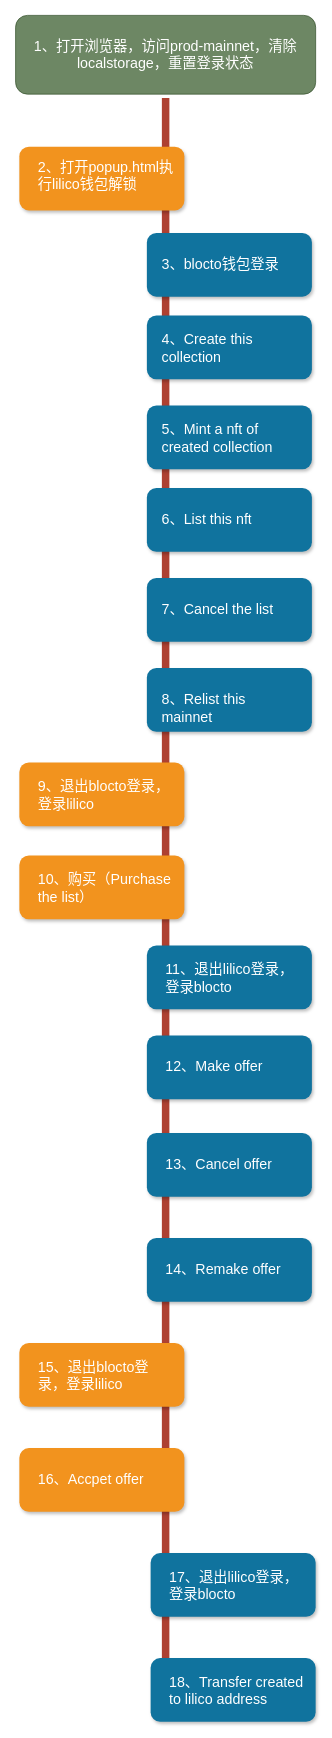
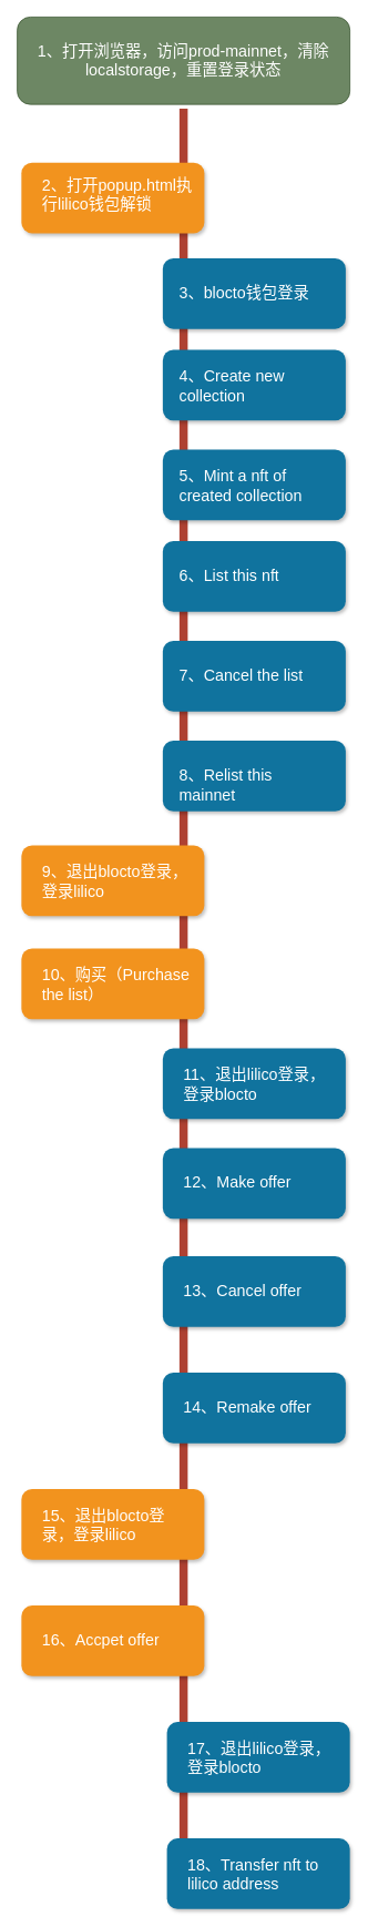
  <mxCell id="0" />
  <mxCell id="1" parent="0" />
  <mxCell id="2" value="" style="line;strokeWidth=10;direction=south;html=1;fillColor=none;fontSize=13;fontColor=#000000;align=center;strokeColor=#AE4132;" parent="1" vertex="1"><mxGeometry x="215" y="130" width="10" height="2140" as="geometry" /></mxCell>
  <mxCell id="3" value="" style="rounded=1;whiteSpace=wrap;html=1;strokeColor=none;strokeWidth=1;fillColor=#F2931E;fontSize=13;fontColor=#FFFFFF;align=center;gradientColor=none;gradientDirection=east;verticalAlign=top;shadow=1;" parent="1" vertex="1"><mxGeometry x="25" y="195" width="220" height="85" as="geometry" /></mxCell>
  <mxCell id="4" value="" style="rounded=1;whiteSpace=wrap;html=1;strokeColor=none;strokeWidth=1;fillColor=#10739E;fontSize=13;fontColor=#FFFFFF;align=center;gradientColor=none;gradientDirection=east;verticalAlign=top;shadow=1;" parent="1" vertex="1"><mxGeometry x="195" y="310" width="220" height="85" as="geometry" /></mxCell>
  <mxCell id="5" value="5" style="text;html=1;strokeColor=none;fillColor=none;align=center;verticalAlign=middle;whiteSpace=wrap;fontSize=30;fontColor=#FFFFFF;" parent="1" vertex="1"><mxGeometry x="35" y="683" width="40" height="20" as="geometry" /></mxCell>
  <mxCell id="6" value="&lt;h1&gt;&lt;span style=&quot;font-weight: normal;&quot;&gt;&lt;font style=&quot;font-size: 19px;&quot;&gt;2、打开popup.html执行lilico钱包解锁&lt;/font&gt;&lt;/span&gt;&lt;/h1&gt;" style="text;html=1;spacing=5;spacingTop=-20;whiteSpace=wrap;overflow=hidden;strokeColor=none;strokeWidth=4;fillColor=none;gradientColor=#007FFF;fontSize=9;fontColor=#FFFFFF;align=left;" parent="1" vertex="1"><mxGeometry x="45" y="210" width="190" height="66" as="geometry" /></mxCell>
  <mxCell id="7" value="&lt;font style=&quot;font-size: 32px;&quot;&gt;2&lt;/font&gt;" style="text;html=1;strokeColor=none;fillColor=none;align=center;verticalAlign=middle;whiteSpace=wrap;rounded=0;labelBackgroundColor=none;fontColor=#fff;" vertex="1" parent="1"><mxGeometry x="35" y="65" width="60" height="30" as="geometry" /></mxCell>
  <mxCell id="8" value="&lt;h1&gt;&lt;span style=&quot;font-weight: normal;&quot;&gt;&lt;font style=&quot;font-size: 19px;&quot;&gt;3、blocto钱包登录&lt;/font&gt;&lt;/span&gt;&lt;/h1&gt;" style="text;html=1;spacing=5;spacingTop=-20;whiteSpace=wrap;overflow=hidden;strokeColor=none;strokeWidth=4;fillColor=none;gradientColor=#007FFF;fontSize=9;fontColor=#FFFFFF;align=left;" vertex="1" parent="1"><mxGeometry x="210" y="340" width="190" height="56" as="geometry" /></mxCell>
  <mxCell id="9" value="" style="rounded=1;whiteSpace=wrap;html=1;strokeColor=none;strokeWidth=1;fillColor=#10739E;fontSize=13;fontColor=#FFFFFF;align=center;gradientColor=none;gradientDirection=east;verticalAlign=top;shadow=1;" vertex="1" parent="1"><mxGeometry x="195" y="420" width="220" height="85" as="geometry" /></mxCell>
- <mxCell id="10" value="&lt;h1&gt;&lt;span style=&quot;font-weight: normal;&quot;&gt;&lt;font style=&quot;font-size: 19px;&quot;&gt;4、Create this collection&lt;/font&gt;&lt;/span&gt;&lt;/h1&gt;" style="text;html=1;spacing=5;spacingTop=-20;whiteSpace=wrap;overflow=hidden;strokeColor=none;strokeWidth=4;fillColor=none;gradientColor=#007FFF;fontSize=9;fontColor=#FFFFFF;align=left;" vertex="1" parent="1"><mxGeometry x="210" y="440" width="190" height="66" as="geometry" /></mxCell>
+ <mxCell id="10" value="&lt;h1&gt;&lt;span style=&quot;font-weight: normal;&quot;&gt;&lt;font style=&quot;font-size: 19px;&quot;&gt;4、Create new collection&lt;/font&gt;&lt;/span&gt;&lt;/h1&gt;" style="text;html=1;spacing=5;spacingTop=-20;whiteSpace=wrap;overflow=hidden;strokeColor=none;strokeWidth=4;fillColor=none;gradientColor=#007FFF;fontSize=9;fontColor=#FFFFFF;align=left;" vertex="1" parent="1"><mxGeometry x="210" y="440" width="190" height="66" as="geometry" /></mxCell>
  <mxCell id="11" value="" style="rounded=1;whiteSpace=wrap;html=1;strokeColor=none;strokeWidth=1;fillColor=#10739E;fontSize=13;fontColor=#FFFFFF;align=center;gradientColor=none;gradientDirection=east;verticalAlign=top;shadow=1;" vertex="1" parent="1"><mxGeometry x="195" y="540" width="220" height="85" as="geometry" /></mxCell>
  <mxCell id="12" value="&lt;h1&gt;&lt;span style=&quot;font-weight: normal;&quot;&gt;&lt;font style=&quot;font-size: 19px;&quot;&gt;5、Mint a nft of created collection&lt;/font&gt;&lt;/span&gt;&lt;/h1&gt;" style="text;html=1;spacing=5;spacingTop=-20;whiteSpace=wrap;overflow=hidden;strokeColor=none;strokeWidth=4;fillColor=none;gradientColor=#007FFF;fontSize=9;fontColor=#FFFFFF;align=left;" vertex="1" parent="1"><mxGeometry x="210" y="560" width="190" height="66" as="geometry" /></mxCell>
  <mxCell id="13" value="" style="rounded=1;whiteSpace=wrap;html=1;strokeColor=none;strokeWidth=1;fillColor=#10739E;fontSize=13;fontColor=#FFFFFF;align=center;gradientColor=none;gradientDirection=east;verticalAlign=top;shadow=1;" vertex="1" parent="1"><mxGeometry x="195" y="650" width="220" height="85" as="geometry" /></mxCell>
  <mxCell id="14" value="&lt;h1&gt;&lt;span style=&quot;font-weight: normal;&quot;&gt;&lt;font style=&quot;font-size: 19px;&quot;&gt;6、List this nft&lt;/font&gt;&lt;/span&gt;&lt;/h1&gt;" style="text;html=1;spacing=5;spacingTop=-20;whiteSpace=wrap;overflow=hidden;strokeColor=none;strokeWidth=4;fillColor=none;gradientColor=#007FFF;fontSize=9;fontColor=#FFFFFF;align=left;" vertex="1" parent="1"><mxGeometry x="210" y="680" width="190" height="56" as="geometry" /></mxCell>
  <mxCell id="15" value="" style="rounded=1;whiteSpace=wrap;html=1;strokeColor=none;strokeWidth=1;fillColor=#10739E;fontSize=13;fontColor=#FFFFFF;align=center;gradientColor=none;gradientDirection=east;verticalAlign=top;shadow=1;" vertex="1" parent="1"><mxGeometry x="195" y="770" width="220" height="85" as="geometry" /></mxCell>
  <mxCell id="16" value="&lt;h1&gt;&lt;span style=&quot;font-size: 19px; font-weight: 400;&quot;&gt;7、Cancel the list&lt;/span&gt;&lt;/h1&gt;" style="text;html=1;spacing=5;spacingTop=-20;whiteSpace=wrap;overflow=hidden;strokeColor=none;strokeWidth=4;fillColor=none;gradientColor=#007FFF;fontSize=9;fontColor=#FFFFFF;align=left;" vertex="1" parent="1"><mxGeometry x="210" y="800" width="190" height="56" as="geometry" /></mxCell>
  <mxCell id="17" value="" style="rounded=1;whiteSpace=wrap;html=1;strokeColor=none;strokeWidth=1;fillColor=#10739E;fontSize=13;fontColor=#FFFFFF;align=center;gradientColor=none;gradientDirection=east;verticalAlign=top;shadow=1;" vertex="1" parent="1"><mxGeometry x="195" y="890" width="220" height="85" as="geometry" /></mxCell>
  <mxCell id="18" value="&lt;h1&gt;&lt;span style=&quot;font-size: 19px; font-weight: 400;&quot;&gt;8、Relist this mainnet&lt;/span&gt;&lt;/h1&gt;" style="text;html=1;spacing=5;spacingTop=-20;whiteSpace=wrap;overflow=hidden;strokeColor=none;strokeWidth=4;fillColor=none;gradientColor=#007FFF;fontSize=9;fontColor=#FFFFFF;align=left;" vertex="1" parent="1"><mxGeometry x="210" y="920" width="190" height="56" as="geometry" /></mxCell>
  <mxCell id="19" value="" style="rounded=1;whiteSpace=wrap;html=1;strokeColor=none;strokeWidth=1;fillColor=#F2931E;fontSize=13;fontColor=#FFFFFF;align=center;gradientColor=none;gradientDirection=east;verticalAlign=top;shadow=1;" vertex="1" parent="1"><mxGeometry x="25" y="1016" width="220" height="85" as="geometry" /></mxCell>
  <mxCell id="20" value="&lt;h1&gt;&lt;span style=&quot;font-weight: normal;&quot;&gt;&lt;font style=&quot;font-size: 19px;&quot;&gt;9、退出blocto登录，登录lilico&lt;/font&gt;&lt;/span&gt;&lt;/h1&gt;" style="text;html=1;spacing=5;spacingTop=-20;whiteSpace=wrap;overflow=hidden;strokeColor=none;strokeWidth=4;fillColor=none;gradientColor=#007FFF;fontSize=9;fontColor=#FFFFFF;align=left;" vertex="1" parent="1"><mxGeometry x="45" y="1036" width="190" height="61" as="geometry" /></mxCell>
  <mxCell id="21" value="" style="rounded=1;whiteSpace=wrap;html=1;strokeColor=none;strokeWidth=1;fillColor=#F2931E;fontSize=13;fontColor=#FFFFFF;align=center;gradientColor=none;gradientDirection=east;verticalAlign=top;shadow=1;" vertex="1" parent="1"><mxGeometry x="25" y="1140" width="220" height="85" as="geometry" /></mxCell>
  <mxCell id="22" value="&lt;h1&gt;&lt;span style=&quot;font-weight: normal;&quot;&gt;&lt;font style=&quot;font-size: 19px;&quot;&gt;10、购买（Purchase the list）&lt;/font&gt;&lt;/span&gt;&lt;/h1&gt;" style="text;html=1;spacing=5;spacingTop=-20;whiteSpace=wrap;overflow=hidden;strokeColor=none;strokeWidth=4;fillColor=none;gradientColor=#007FFF;fontSize=9;fontColor=#FFFFFF;align=left;" vertex="1" parent="1"><mxGeometry x="45" y="1160" width="190" height="61" as="geometry" /></mxCell>
  <mxCell id="23" value="" style="rounded=1;whiteSpace=wrap;html=1;strokeColor=none;strokeWidth=1;fillColor=#10739E;fontSize=13;fontColor=#FFFFFF;align=center;gradientColor=none;gradientDirection=east;verticalAlign=top;shadow=1;" vertex="1" parent="1"><mxGeometry x="195" y="1260" width="220" height="85" as="geometry" /></mxCell>
  <mxCell id="24" value="&lt;h1&gt;&lt;span style=&quot;font-size: 19px; font-weight: 400;&quot;&gt;11、退出lilico登录，登录blocto&lt;/span&gt;&lt;/h1&gt;" style="text;html=1;spacing=5;spacingTop=-20;whiteSpace=wrap;overflow=hidden;strokeColor=none;strokeWidth=4;fillColor=none;gradientColor=#007FFF;fontSize=9;fontColor=#FFFFFF;align=left;" vertex="1" parent="1"><mxGeometry x="215" y="1280" width="190" height="56" as="geometry" /></mxCell>
  <mxCell id="25" value="" style="rounded=1;whiteSpace=wrap;html=1;strokeColor=none;strokeWidth=1;fillColor=#10739E;fontSize=13;fontColor=#FFFFFF;align=center;gradientColor=none;gradientDirection=east;verticalAlign=top;shadow=1;" vertex="1" parent="1"><mxGeometry x="195" y="1380" width="220" height="85" as="geometry" /></mxCell>
  <mxCell id="26" value="&lt;h1&gt;&lt;span style=&quot;font-size: 19px; font-weight: 400;&quot;&gt;12、Make offer&lt;/span&gt;&lt;/h1&gt;" style="text;html=1;spacing=5;spacingTop=-20;whiteSpace=wrap;overflow=hidden;strokeColor=none;strokeWidth=4;fillColor=none;gradientColor=#007FFF;fontSize=9;fontColor=#FFFFFF;align=left;" vertex="1" parent="1"><mxGeometry x="215" y="1409" width="190" height="56" as="geometry" /></mxCell>
  <mxCell id="27" value="" style="rounded=1;whiteSpace=wrap;html=1;strokeColor=none;strokeWidth=1;fillColor=#10739E;fontSize=13;fontColor=#FFFFFF;align=center;gradientColor=none;gradientDirection=east;verticalAlign=top;shadow=1;" vertex="1" parent="1"><mxGeometry x="195" y="1510" width="220" height="85" as="geometry" /></mxCell>
  <mxCell id="28" value="&lt;h1&gt;&lt;span style=&quot;font-size: 19px; font-weight: 400;&quot;&gt;13、Cancel offer&lt;/span&gt;&lt;/h1&gt;" style="text;html=1;spacing=5;spacingTop=-20;whiteSpace=wrap;overflow=hidden;strokeColor=none;strokeWidth=4;fillColor=none;gradientColor=#007FFF;fontSize=9;fontColor=#FFFFFF;align=left;" vertex="1" parent="1"><mxGeometry x="215" y="1539" width="190" height="56" as="geometry" /></mxCell>
  <mxCell id="29" value="" style="rounded=1;whiteSpace=wrap;html=1;strokeColor=none;strokeWidth=1;fillColor=#10739E;fontSize=13;fontColor=#FFFFFF;align=center;gradientColor=none;gradientDirection=east;verticalAlign=top;shadow=1;" vertex="1" parent="1"><mxGeometry x="195" y="1650" width="220" height="85" as="geometry" /></mxCell>
  <mxCell id="30" value="&lt;h1&gt;&lt;span style=&quot;font-size: 19px; font-weight: 400;&quot;&gt;14、Remake offer&lt;/span&gt;&lt;/h1&gt;" style="text;html=1;spacing=5;spacingTop=-20;whiteSpace=wrap;overflow=hidden;strokeColor=none;strokeWidth=4;fillColor=none;gradientColor=#007FFF;fontSize=9;fontColor=#FFFFFF;align=left;" vertex="1" parent="1"><mxGeometry x="215" y="1679" width="190" height="56" as="geometry" /></mxCell>
  <mxCell id="31" value="" style="rounded=1;whiteSpace=wrap;html=1;strokeColor=none;strokeWidth=1;fillColor=#F2931E;fontSize=13;fontColor=#FFFFFF;align=center;gradientColor=none;gradientDirection=east;verticalAlign=top;shadow=1;" vertex="1" parent="1"><mxGeometry x="25" y="1790" width="220" height="85" as="geometry" /></mxCell>
  <mxCell id="32" value="&lt;h1&gt;&lt;span style=&quot;font-weight: normal;&quot;&gt;&lt;font style=&quot;font-size: 19px;&quot;&gt;15、退出blocto登录，登录lilico&lt;/font&gt;&lt;/span&gt;&lt;/h1&gt;" style="text;html=1;spacing=5;spacingTop=-20;whiteSpace=wrap;overflow=hidden;strokeColor=none;strokeWidth=4;fillColor=none;gradientColor=#007FFF;fontSize=9;fontColor=#FFFFFF;align=left;" vertex="1" parent="1"><mxGeometry x="45" y="1810" width="190" height="61" as="geometry" /></mxCell>
  <mxCell id="33" value="" style="rounded=1;whiteSpace=wrap;html=1;strokeColor=none;strokeWidth=1;fillColor=#F2931E;fontSize=13;fontColor=#FFFFFF;align=center;gradientColor=none;gradientDirection=east;verticalAlign=top;shadow=1;" vertex="1" parent="1"><mxGeometry x="25" y="1930" width="220" height="85" as="geometry" /></mxCell>
  <mxCell id="34" value="&lt;h1&gt;&lt;span style=&quot;font-weight: normal;&quot;&gt;&lt;font style=&quot;font-size: 19px;&quot;&gt;16、Accpet offer&lt;/font&gt;&lt;/span&gt;&lt;/h1&gt;" style="text;html=1;spacing=5;spacingTop=-20;whiteSpace=wrap;overflow=hidden;strokeColor=none;strokeWidth=4;fillColor=none;gradientColor=#007FFF;fontSize=9;fontColor=#FFFFFF;align=left;" vertex="1" parent="1"><mxGeometry x="45" y="1960" width="190" height="61" as="geometry" /></mxCell>
  <mxCell id="35" value="" style="rounded=1;whiteSpace=wrap;html=1;strokeColor=none;strokeWidth=1;fillColor=#10739E;fontSize=13;fontColor=#FFFFFF;align=center;gradientColor=none;gradientDirection=east;verticalAlign=top;shadow=1;" vertex="1" parent="1"><mxGeometry x="200" y="2070" width="220" height="85" as="geometry" /></mxCell>
  <mxCell id="36" value="&lt;h1&gt;&lt;span style=&quot;font-size: 19px; font-weight: 400;&quot;&gt;17、退出lilico登录，登录blocto&lt;/span&gt;&lt;/h1&gt;" style="text;html=1;spacing=5;spacingTop=-20;whiteSpace=wrap;overflow=hidden;strokeColor=none;strokeWidth=4;fillColor=none;gradientColor=#007FFF;fontSize=9;fontColor=#FFFFFF;align=left;" vertex="1" parent="1"><mxGeometry x="220" y="2090" width="190" height="56" as="geometry" /></mxCell>
  <mxCell id="37" value="" style="rounded=1;whiteSpace=wrap;html=1;strokeColor=none;strokeWidth=1;fillColor=#10739E;fontSize=13;fontColor=#FFFFFF;align=center;gradientColor=none;gradientDirection=east;verticalAlign=top;shadow=1;" vertex="1" parent="1"><mxGeometry x="200" y="2210" width="220" height="85" as="geometry" /></mxCell>
- <mxCell id="38" value="&lt;h1&gt;&lt;span style=&quot;font-size: 19px; font-weight: 400;&quot;&gt;18、Transfer created to lilico address&lt;/span&gt;&lt;/h1&gt;" style="text;html=1;spacing=5;spacingTop=-20;whiteSpace=wrap;overflow=hidden;strokeColor=none;strokeWidth=4;fillColor=none;gradientColor=#007FFF;fontSize=9;fontColor=#FFFFFF;align=left;" vertex="1" parent="1"><mxGeometry x="220" y="2230" width="190" height="56" as="geometry" /></mxCell>
+ <mxCell id="38" value="&lt;h1&gt;&lt;span style=&quot;font-size: 19px; font-weight: 400;&quot;&gt;18、Transfer nft to lilico address&lt;/span&gt;&lt;/h1&gt;" style="text;html=1;spacing=5;spacingTop=-20;whiteSpace=wrap;overflow=hidden;strokeColor=none;strokeWidth=4;fillColor=none;gradientColor=#007FFF;fontSize=9;fontColor=#FFFFFF;align=left;" vertex="1" parent="1"><mxGeometry x="220" y="2230" width="190" height="56" as="geometry" /></mxCell>
  <mxCell id="39" value="&lt;span style=&quot;text-align: left;&quot;&gt;1、打开浏览器，访问prod-mainnet，清除localstorage，重置登录状态&lt;/span&gt;" style="rounded=1;whiteSpace=wrap;html=1;labelBackgroundColor=none;fontSize=19;fillColor=#6d8764;strokeColor=#3A5431;fontColor=#ffffff;" vertex="1" parent="1"><mxGeometry x="20" y="20" width="400" height="105" as="geometry" /></mxCell>
